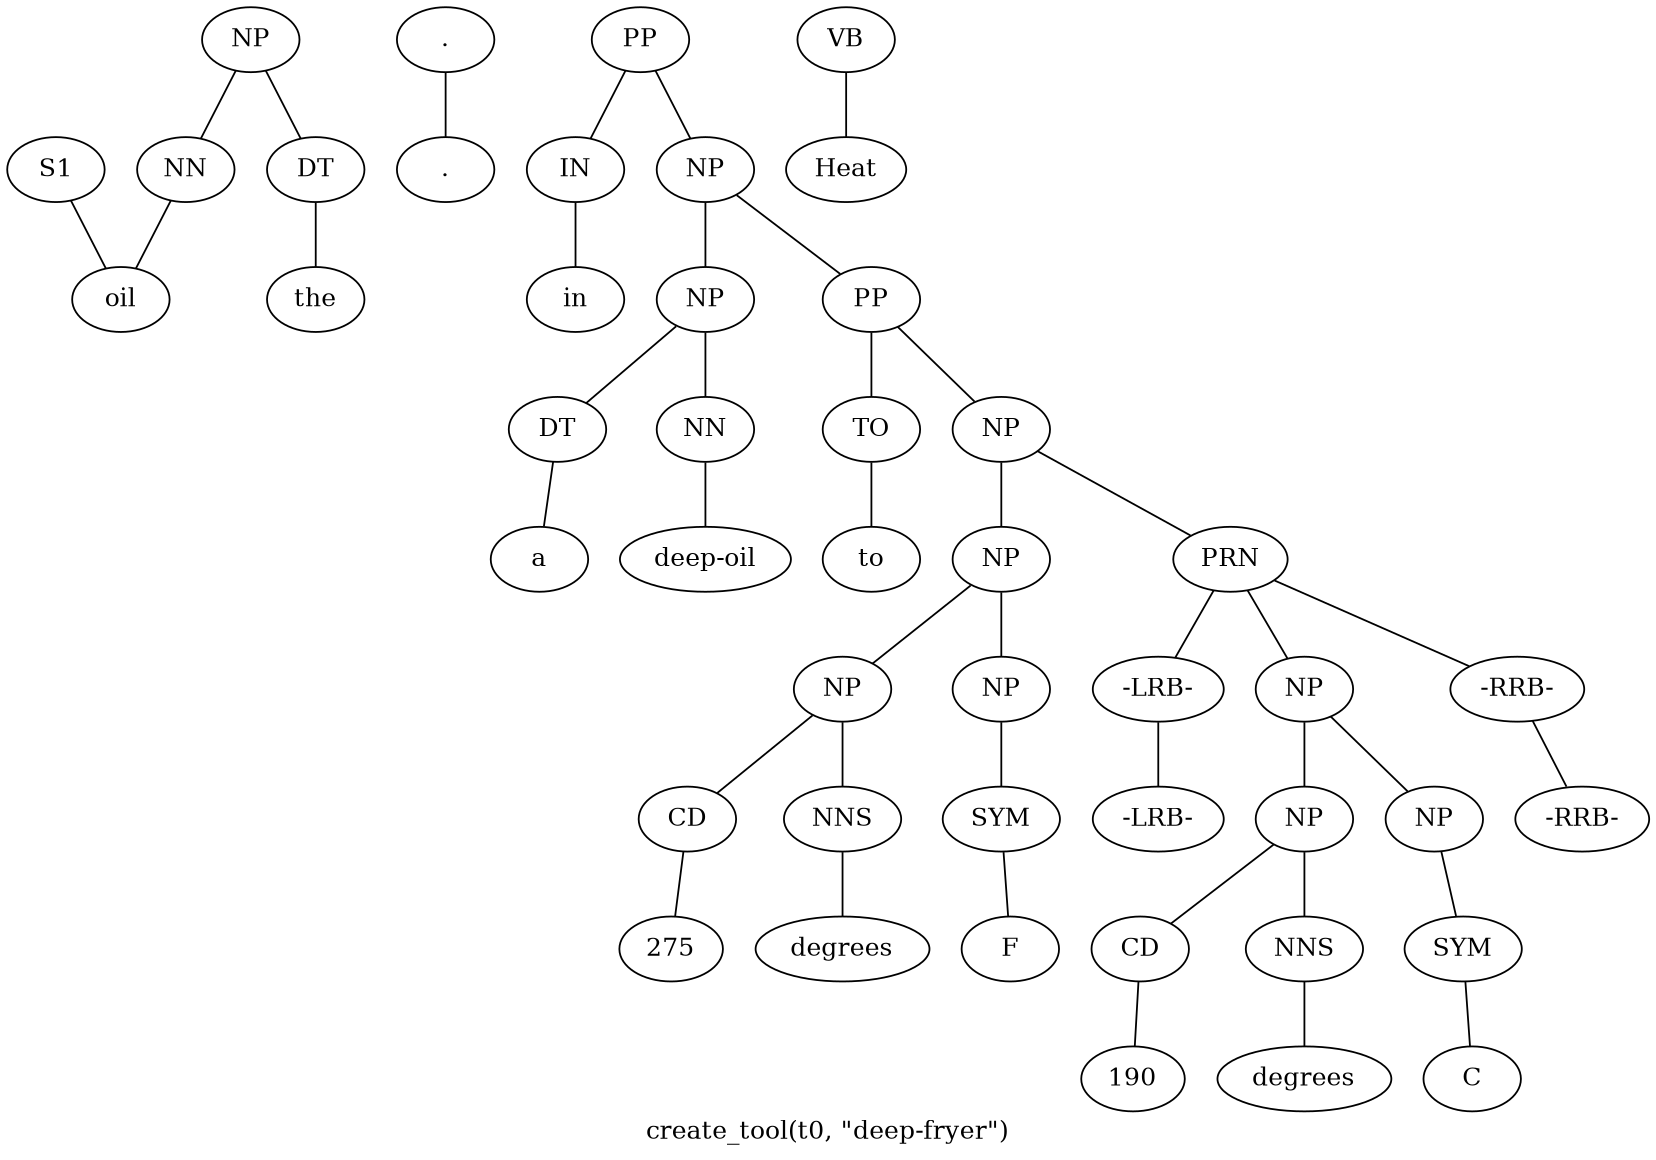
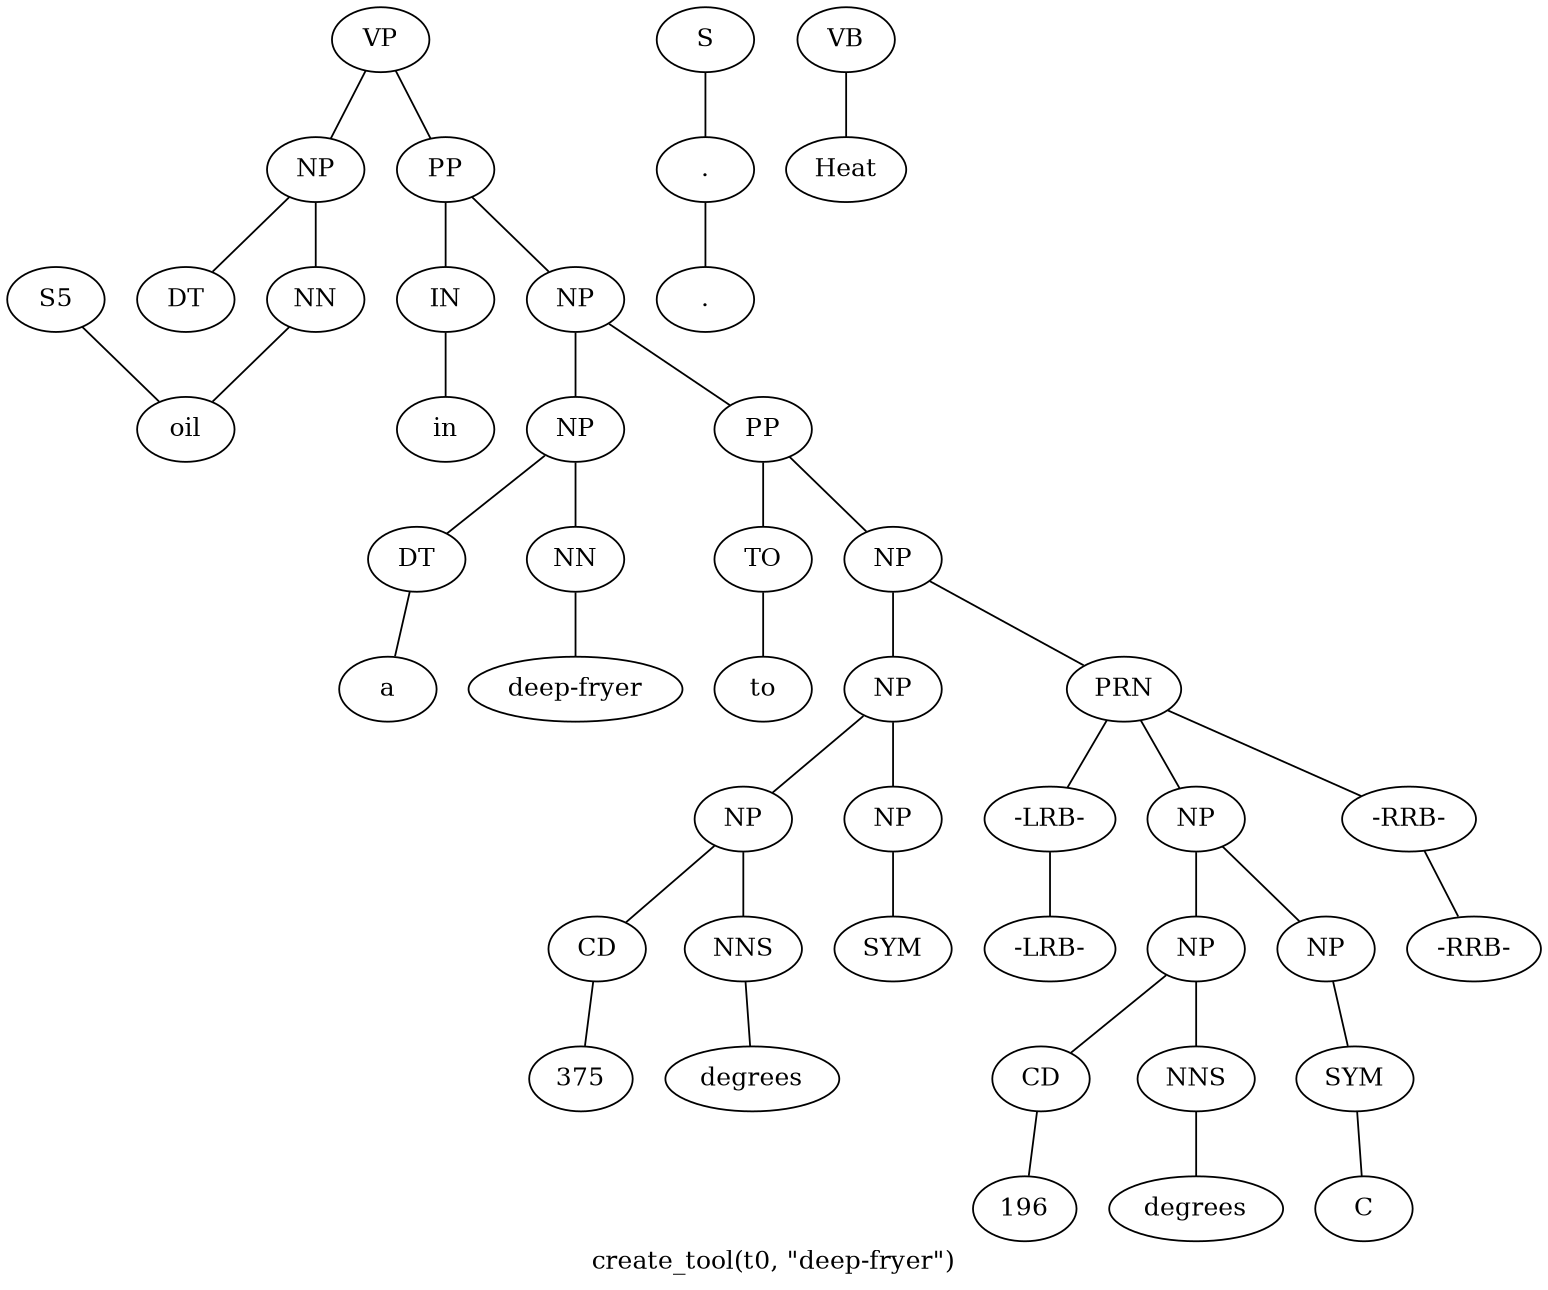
  graph {
    label="create_tool(t0, \"deep-fryer\")"
-   n1 [label=S1]
+   n1 [label=S5]
    n2 [label=oil]
+   n3 [label=S]
    n4 [label="."]
+   n5 [label=VP]
    n6 [label=NP]
    n7 [label=PP]
    n8 [label="."]
    n9 [label=VB]
    n10 [label=Heat]
    n11 [label=DT]
    n12 [label=NN]
    n13 [label=IN]
    n14 [label=NP]
-   n15 [label=the]
    n16 [label=in]
    n17 [label=NP]
    n18 [label=PP]
    n19 [label=DT]
    n20 [label=NN]
    n21 [label=TO]
    n22 [label=NP]
    n23 [label=a]
-   n24 [label="deep-oil"]
+   n24 [label="deep-fryer"]
    n25 [label=to]
    n26 [label=NP]
    n27 [label=PRN]
    n28 [label=NP]
    n29 [label=NP]
    n30 [label="-LRB-"]
    n31 [label=NP]
    n32 [label="-RRB-"]
    n33 [label=CD]
    n34 [label=NNS]
    n35 [label=SYM]
-   n36 [label=275]
+   n36 [label=375]
    n37 [label=degrees]
-   n38 [label=F]
    n39 [label="-LRB-"]
    n40 [label=NP]
    n41 [label=NP]
    n42 [label="-RRB-"]
    n43 [label=CD]
    n44 [label=NNS]
    n45 [label=SYM]
-   n46 [label=190]
+   n46 [label=196]
    n47 [label=degrees]
    n48 [label=C]
    n1 -- n2
+   n3 -- n4
    n4 -- n8
+   n5 -- n6
+   n5 -- n7
    n6 -- n11
    n6 -- n12
    n7 -- n13
    n7 -- n14
    n9 -- n10
-   n11 -- n15
    n12 -- n2
    n13 -- n16
    n14 -- n17
    n14 -- n18
    n17 -- n19
    n17 -- n20
    n18 -- n21
    n18 -- n22
    n19 -- n23
    n20 -- n24
    n21 -- n25
    n22 -- n26
    n22 -- n27
    n26 -- n28
    n26 -- n29
    n27 -- n30
    n27 -- n31
    n27 -- n32
    n28 -- n33
    n28 -- n34
    n29 -- n35
    n30 -- n39
    n31 -- n40
    n31 -- n41
    n32 -- n42
    n33 -- n36
    n34 -- n37
-   n35 -- n38
    n40 -- n43
    n40 -- n44
    n41 -- n45
    n43 -- n46
    n44 -- n47
    n45 -- n48
  }
